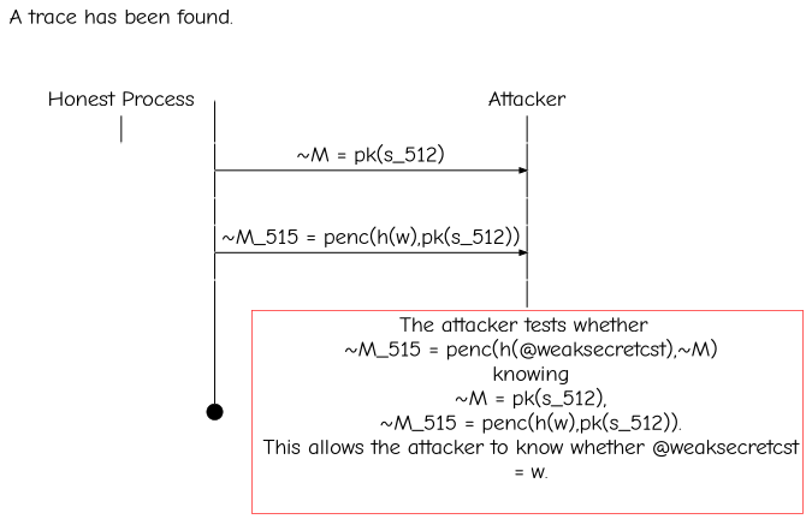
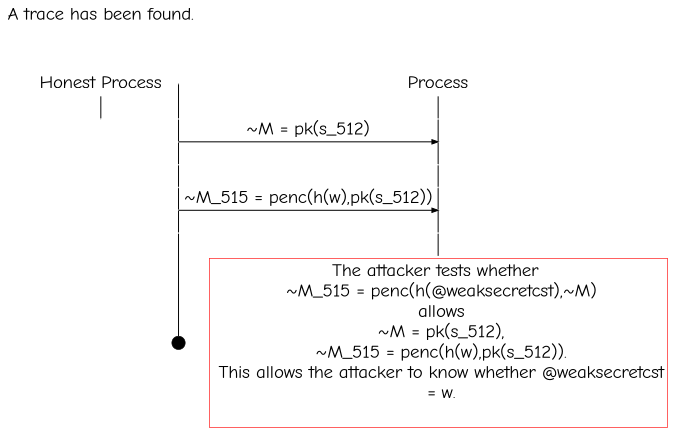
  digraph {
    fontname="Comic Neue"
    ordering=out
    node [fontname="Comic Neue" fontsize=30 shape=point]
    edge [arrowhead=none fontname="Comic Neue" fontsize=30 penwidth=1.6 weight=100]
    n1 [height=0 label="Honest Process" shape=plaintext width=0]
-   n2 [height=0 label=Attacker shape=plaintext width=0]
+   n2 [height=0 label=Process shape=plaintext width=0]
    P0__4 [height=0 width=0]
    P__1 [height=0 width=0]
    P0__5 [height=0 width=0]
    P__2 [height=0 width=0]
    P0__6 [height=0 width=0]
    P__3 [height=0 width=0]
    P0__7 [height=0 width=0]
    P__4 [height=0 width=0]
    P0__8 [height=0 width=0]
    P__5 [height=0 width=0]
    P0__9 [height=0 width=0]
    P__6 [height=0 width=0]
    P0__1 [height=0 width=0]
    P0__10 [height=0.3 width=0.3]
-   n17 [color=red height=0 label=<<TABLE BORDER="0" CELLBORDER="1" CELLSPACING="0" CELLPADDING="4"> <TR><TD>The attacker tests whether <br/> ~M_515 = penc(h(@weaksecretcst),~M)<br/> knowing<br/> ~M = pk(s_512),<br/> ~M_515 = penc(h(w),pk(s_512)).<br/> This allows the attacker to know whether @weaksecretcst<br/> = w.<br/> </TD></TR></TABLE>> shape=plaintext width=0]
+   n17 [color=red height=0 label=<<TABLE BORDER="0" CELLBORDER="1" CELLSPACING="0" CELLPADDING="4"> <TR><TD>The attacker tests whether <br/> ~M_515 = penc(h(@weaksecretcst),~M)<br/> allows<br/> ~M = pk(s_512),<br/> ~M_515 = penc(h(w),pk(s_512)).<br/> This allows the attacker to know whether @weaksecretcst<br/> = w.<br/> </TD></TR></TABLE>> shape=plaintext width=0]
    n18 [height=0 label=<A trace has been found.<br/> > shape=plaintext width=0]
    P0__3 [height=0 width=0]
    subgraph sub_1 {
      rank=same
      n1
      n2
    }
    subgraph sub_2 {
      rank=same
      P0__4
      P__1
    }
    subgraph sub_3 {
      rank=same
      P0__5
      P__2
    }
    subgraph sub_4 {
      rank=same
      P0__6
      P__3
    }
    subgraph sub_5 {
      rank=same
      P0__7
      P__4
    }
    subgraph sub_6 {
      rank=same
      P0__8
      P__5
    }
    subgraph sub_7 {
      rank=same
      P0__9
      P__6
    }
    n1 -> P0__1
    n2 -> P__1
    P0__4 -> P0__5
    P__1 -> P__2
    P0__5 -> P__2 [arrowhead=normal label=<~M = pk(s_512)> weight=""]
    P0__5 -> P0__6
    P__2 -> P__3
    P0__6 -> P0__7
    P__3 -> P__4
    P0__7 -> P0__8
    P__4 -> P__5
    P0__8 -> P__5 [arrowhead=normal label=<~M_515 = penc(h(w),pk(s_512))> weight=""]
    P0__8 -> P0__9
    P__5 -> P__6
    P0__9 -> P0__10
    P__6 -> n17
    n18 -> n1 [style=invisible]
    P0__3 -> P0__4
  }
